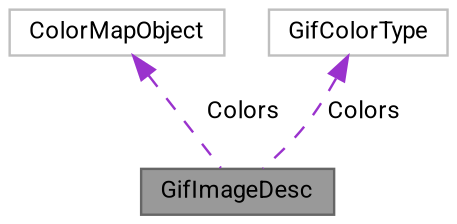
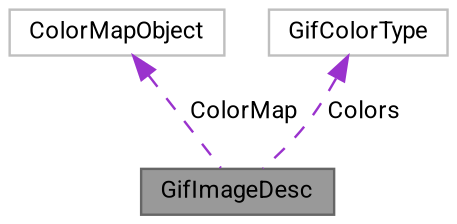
  digraph {
    fontname=Roboto
    node [color=grey75 fillcolor=white fontname=Roboto fontsize=10 shape=box style=filled]
    edge [color=darkorchid3 dir=back fontname=Roboto fontsize=10 labelfontname=Helvetica labelfontsize=10 style=dashed]
    n1 [color=gray40 fillcolor=grey60 fontcolor=black height=0.2 label=GifImageDesc width=0.4]
    n2 [height=0.2 label=ColorMapObject width=0.4]
    n3 [height=0.2 label=GifColorType width=0.4]
-   n2 -> n1 [label=" Colors"]
+   n2 -> n1 [label=" ColorMap"]
    n3 -> n1 [label=" Colors"]
  }
